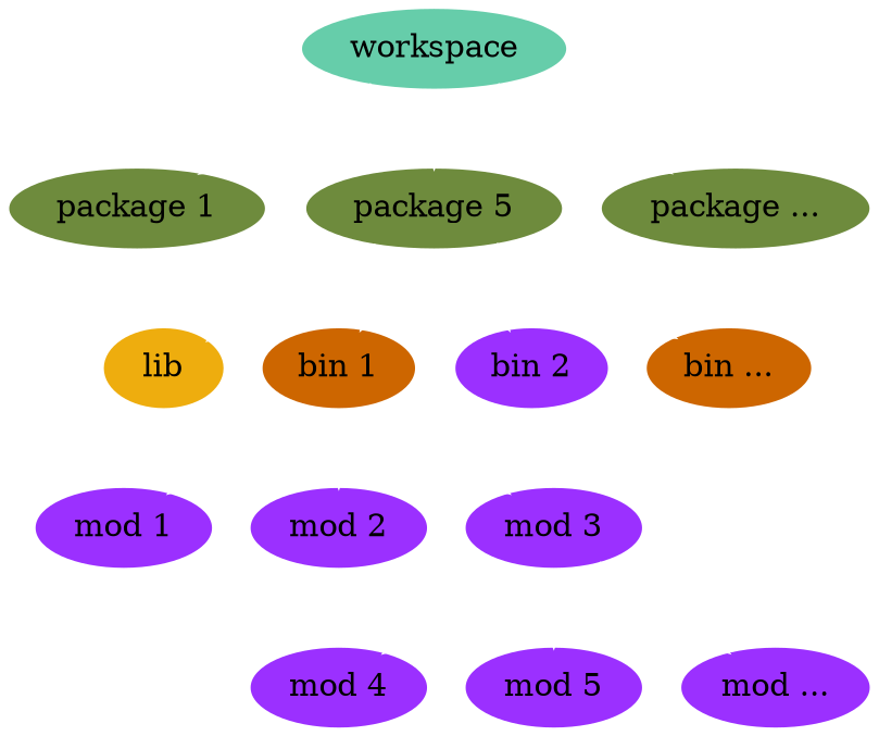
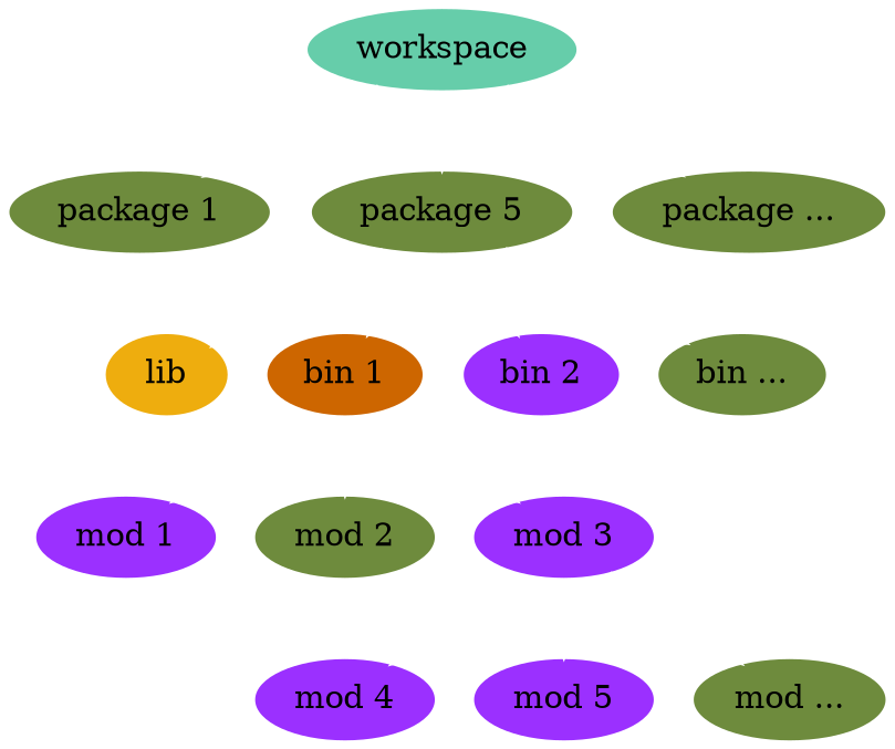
  digraph {
    node [color="#00000000" fillcolor=purple1 style=filled]
    edge [color=white]
    workspace [fillcolor=mediumaquamarine]
    "package 1" [fillcolor=darkolivegreen4]
    n3 [fillcolor=darkolivegreen4 label="package 5"]
    "package ..." [fillcolor=darkolivegreen4]
    lib [fillcolor=darkgoldenrod2]
    "bin 1" [fillcolor=darkorange3]
    "bin 2"
-   "bin ..." [fillcolor=darkorange3]
+   "bin ..." [fillcolor=darkolivegreen4]
    "mod 1"
-   "mod 2"
+   "mod 2" [fillcolor=darkolivegreen4]
    "mod 3"
    "mod 4"
    "mod 5"
-   "mod ..."
+   "mod ..." [fillcolor=darkolivegreen4]
    workspace -> "package 1"
    workspace -> n3
    workspace -> "package ..."
    n3 -> lib
    n3 -> "bin 1"
    n3 -> "bin 2"
    n3 -> "bin ..."
    "bin 1" -> "mod 1"
    "bin 1" -> "mod 2"
    "bin 1" -> "mod 3"
    "mod 3" -> "mod 4"
    "mod 3" -> "mod 5"
    "mod 3" -> "mod ..."
  }
